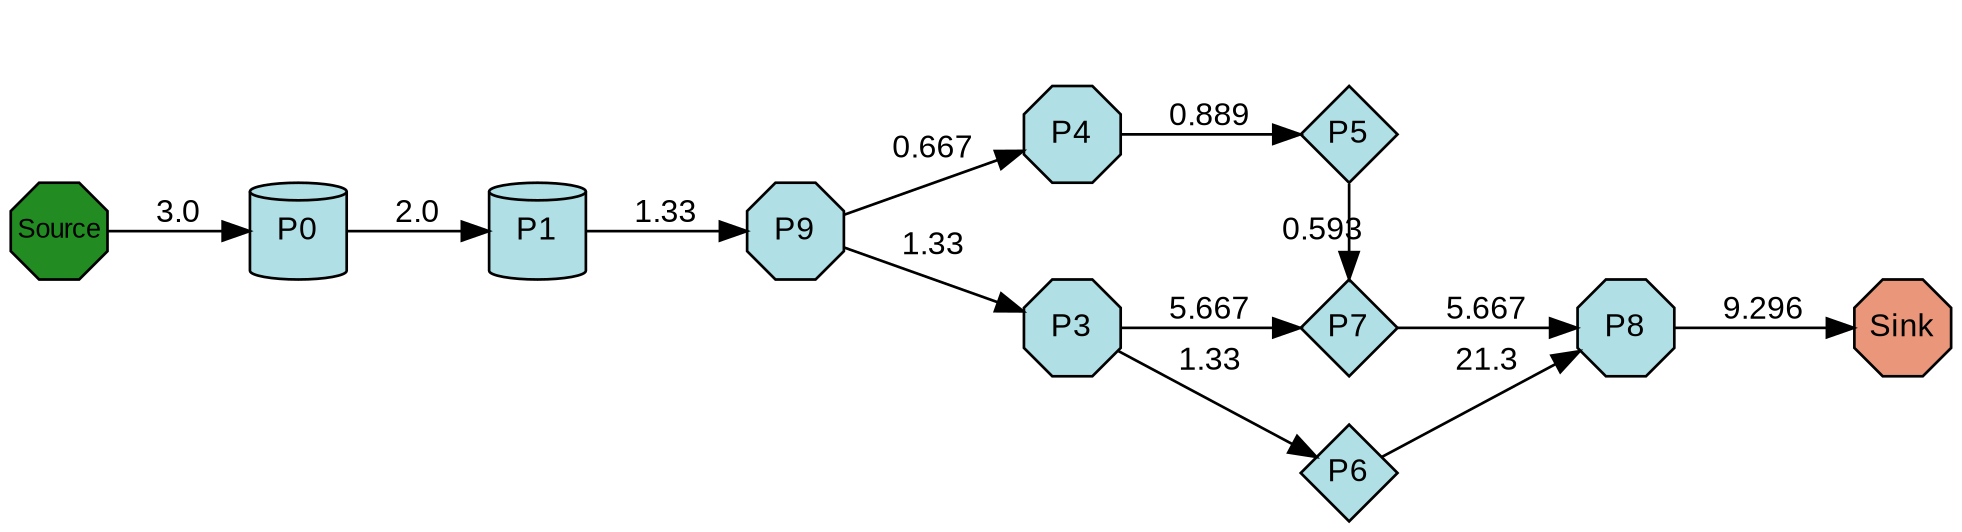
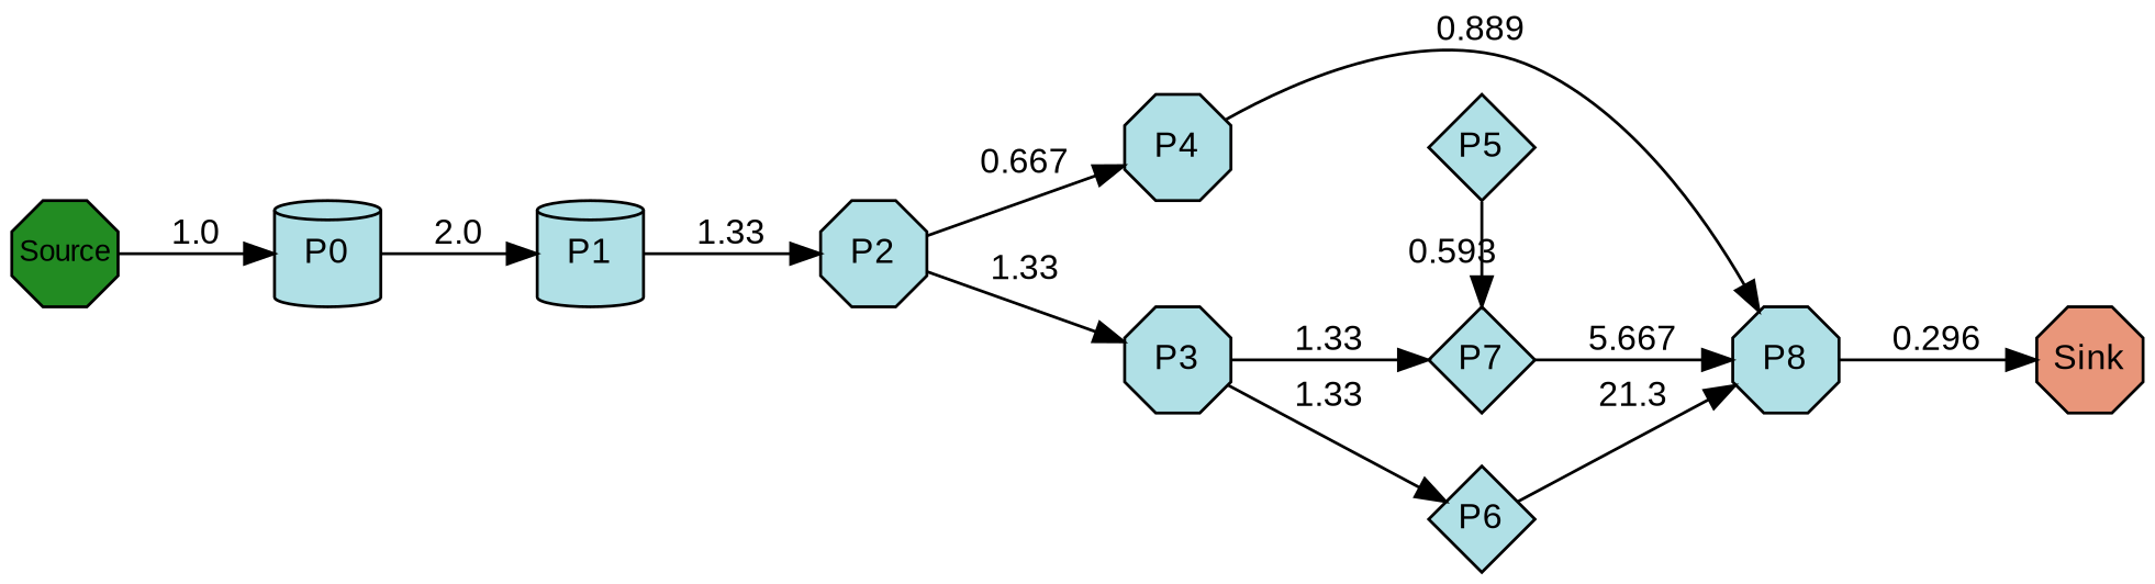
  digraph {
    rankdir=LR
    splines=true
    node [fillcolor=powderblue fixedsize=true fontcolor=black fontname=arial fontsize=12 margin=0 shape=octagon style=filled]
    edge [fontcolor=black fontname=arial fontsize=12 margin=0]
    n1 [fillcolor=forestgreen fontsize=10 label=Source width=0.5]
    n2 [label=P0 shape=cylinder width=0.5]
    n3 [label=P1 shape=cylinder width=0.5]
-   n4 [label=P9 width=0.5]
+   n4 [label=P2 width=0.5]
    n5 [label=P3 width=0.5]
    n6 [label=P4 width=0.5]
    n7 [label=P5 shape=diamond width=0.5]
    n8 [label=P6 shape=diamond width=0.5]
    n9 [label=P7 shape=diamond width=0.5]
    n10 [label=P8 width=0.5]
    n11 [fillcolor=darksalmon label=Sink width=0.5]
    subgraph sub_1 {
      rank=same
      n1
    }
    subgraph sub_2 {
      rank=same
      n2
    }
    subgraph sub_3 {
      rank=same
      n3
    }
    subgraph sub_4 {
      rank=same
      n4
    }
    subgraph sub_5 {
      rank=same
      n5
      n6
    }
    subgraph sub_6 {
      rank=same
      n7
      n8
      n9
    }
    subgraph sub_7 {
      rank=same
      n10
    }
    subgraph sub_8 {
      rank=same
      n11
    }
-   n1 -> n2 [label=3.0]
+   n1 -> n2 [label=1.0]
    n2 -> n3 [label=2.0]
    n3 -> n4 [label=1.33]
    n4 -> n5 [label=1.33]
    n4 -> n6 [label=0.667]
    n5 -> n8 [label=1.33]
-   n5 -> n9 [label=5.667]
-   n6 -> n7 [label=0.889]
+   n5 -> n9 [label=1.33]
+   n6 -> n10 [label=0.889]
    n7 -> n9 [label=0.593]
    n8 -> n10 [label=21.3]
    n9 -> n10 [label=5.667]
-   n10 -> n11 [label=9.296]
+   n10 -> n11 [label=0.296]
  }
